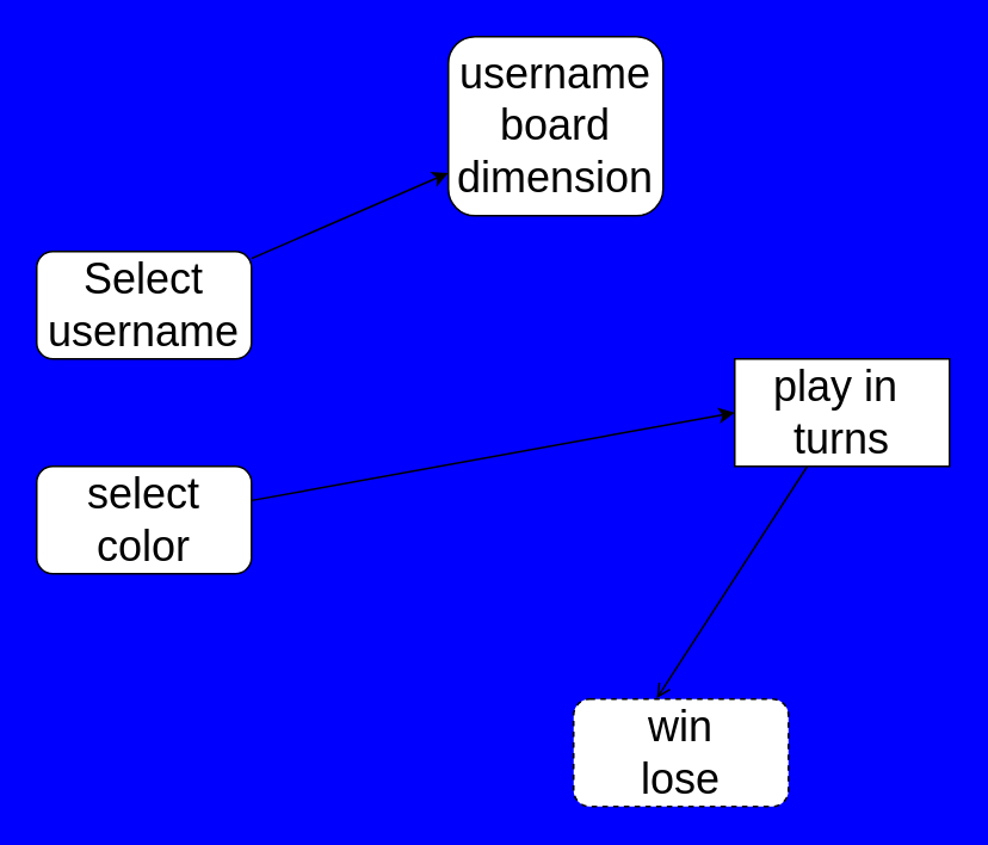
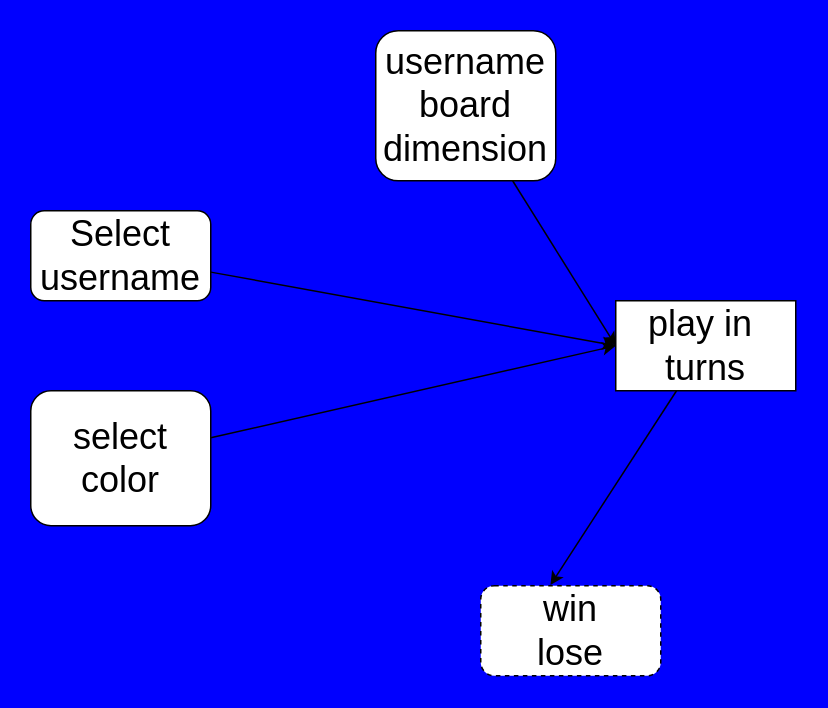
  <mxCell id="0" />
  <mxCell id="1" parent="0" />
- <mxCell id="2" style="edgeStyle=none;html=1;fontSize=24;" edge="1" parent="1" source="3" target="7"><mxGeometry relative="1" as="geometry" /></mxCell>
+ <mxCell id="2" style="edgeStyle=none;html=1;entryX=0;entryY=0.5;entryDx=0;entryDy=0;fontSize=24;" edge="1" parent="1" source="3" target="9"><mxGeometry relative="1" as="geometry" /></mxCell>
  <mxCell id="3" value="Select username" style="rounded=1;whiteSpace=wrap;html=1;fontSize=24;" vertex="1" parent="1"><mxGeometry x="20" y="140" width="120" height="60" as="geometry" /></mxCell>
  <mxCell id="4" style="edgeStyle=none;html=1;fontSize=24;" edge="1" parent="1" source="5"><mxGeometry relative="1" as="geometry"><mxPoint x="410" y="230" as="targetPoint" /></mxGeometry></mxCell>
- <mxCell id="5" value="select color" style="rounded=1;whiteSpace=wrap;html=1;fontSize=24;" vertex="1" parent="1"><mxGeometry x="20" y="260" width="120" height="60" as="geometry" /></mxCell>
+ <mxCell id="5" value="select color" style="rounded=1;whiteSpace=wrap;html=1;fontSize=24;" vertex="1" parent="1"><mxGeometry x="20" y="260" width="120" height="90" as="geometry" /></mxCell>
+ <mxCell id="6" value="" style="edgeStyle=none;html=1;fontSize=24;entryX=0;entryY=0.5;entryDx=0;entryDy=0;" edge="1" parent="1" source="7" target="9"><mxGeometry relative="1" as="geometry" /></mxCell>
  <mxCell id="7" value="username board dimension" style="rounded=1;whiteSpace=wrap;html=1;fontSize=24;" vertex="1" parent="1"><mxGeometry x="250" y="20" width="120" height="100" as="geometry" /></mxCell>
- <mxCell id="8" style="edgeStyle=none;html=1;entryX=0.387;entryY=-0.007;entryDx=0;entryDy=0;fontSize=24;entryPerimeter=0;endArrow=open;" edge="1" parent="1" source="9" target="10"><mxGeometry relative="1" as="geometry"><Array as="points" /></mxGeometry></mxCell>
+ <mxCell id="8" style="edgeStyle=none;html=1;entryX=0.387;entryY=-0.007;entryDx=0;entryDy=0;fontSize=24;entryPerimeter=0;" edge="1" parent="1" source="9" target="10"><mxGeometry relative="1" as="geometry"><Array as="points" /></mxGeometry></mxCell>
  <mxCell id="9" value="play in&amp;nbsp;&lt;br&gt;turns" style="rounded=0;whiteSpace=wrap;html=1;fontSize=24;" vertex="1" parent="1"><mxGeometry x="410" y="200" width="120" height="60" as="geometry" /></mxCell>
  <mxCell id="10" value="win&lt;br&gt;lose" style="rounded=1;whiteSpace=wrap;html=1;fontSize=24;dashed=1;" vertex="1" parent="1"><mxGeometry x="320" y="390" width="120" height="60" as="geometry" /></mxCell>
